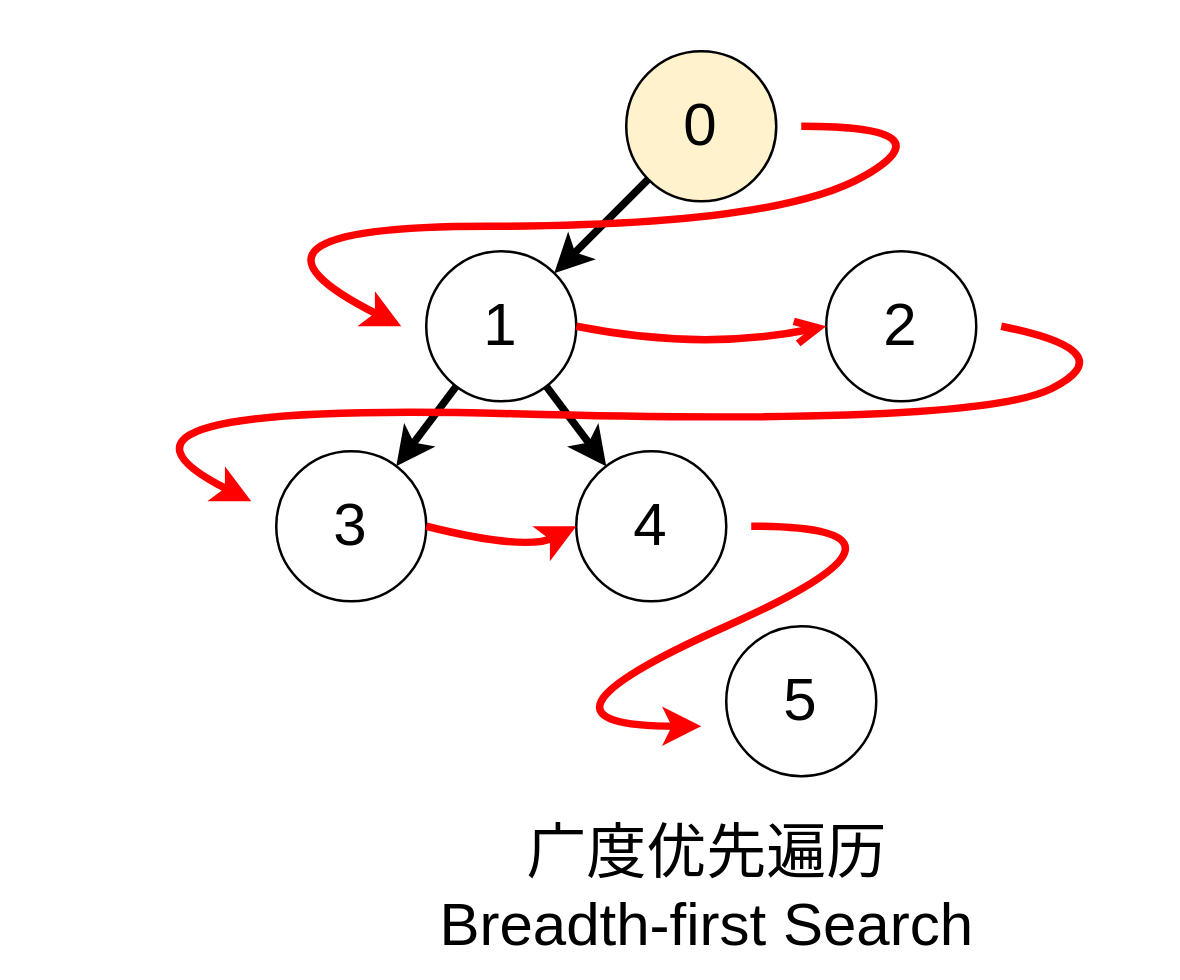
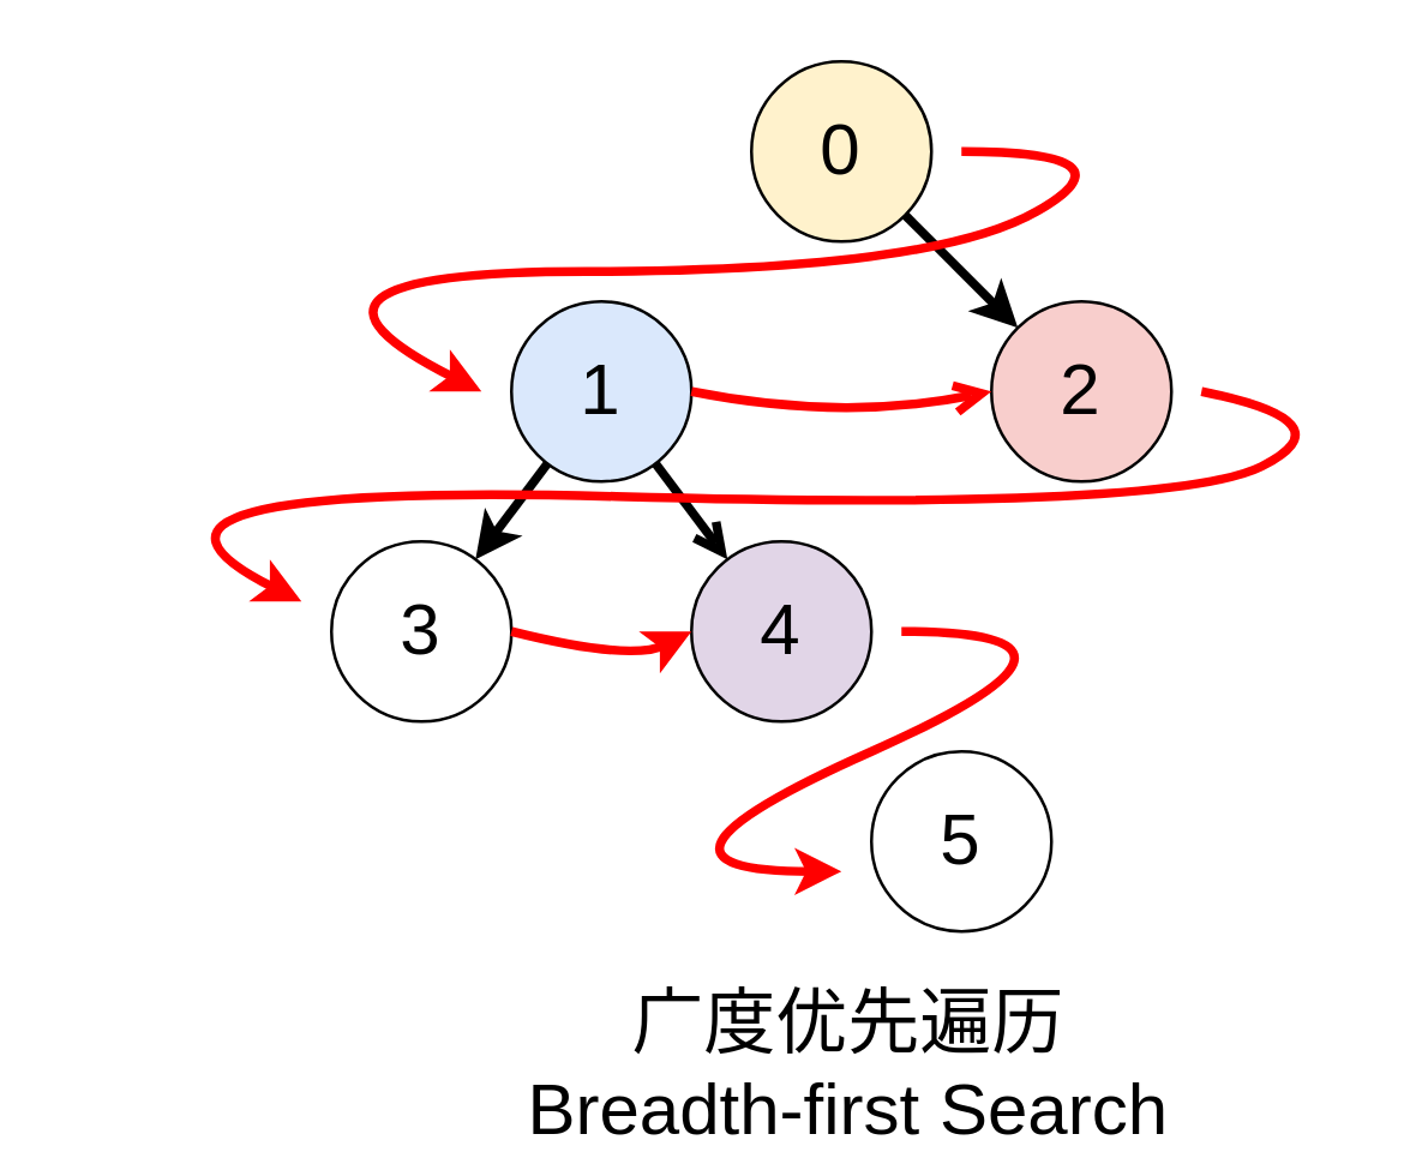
  <mxCell id="0" />
  <mxCell id="1" parent="0" />
- <mxCell id="2" style="rounded=0;orthogonalLoop=1;jettySize=auto;html=1;fontSize=24;strokeWidth=3;" parent="1" source="4" target="7" edge="1"><mxGeometry relative="1" as="geometry" /></mxCell>
+ <mxCell id="3" style="rounded=0;orthogonalLoop=1;jettySize=auto;html=1;fontSize=24;strokeWidth=3;" parent="1" source="4" target="8" edge="1"><mxGeometry relative="1" as="geometry" /></mxCell>
  <mxCell id="4" value="0" style="ellipse;whiteSpace=wrap;html=1;aspect=fixed;fontSize=24;fillColor=#fff2cc;" parent="1" vertex="1"><mxGeometry x="250" width="60" height="60" as="geometry" y="20" /></mxCell>
- <mxCell id="5" style="rounded=0;orthogonalLoop=1;jettySize=auto;html=1;fontSize=24;strokeWidth=3;" parent="1" source="7" target="10" edge="1"><mxGeometry relative="1" as="geometry" /></mxCell>
+ <mxCell id="5" style="rounded=0;orthogonalLoop=1;jettySize=auto;html=1;fontSize=24;strokeWidth=3;endArrow=open;" parent="1" source="7" target="10" edge="1"><mxGeometry relative="1" as="geometry" /></mxCell>
  <mxCell id="6" style="rounded=0;orthogonalLoop=1;jettySize=auto;html=1;fontSize=24;strokeWidth=3;" parent="1" source="7" target="9" edge="1"><mxGeometry relative="1" as="geometry" /></mxCell>
- <mxCell id="7" value="1" style="ellipse;whiteSpace=wrap;html=1;aspect=fixed;fontSize=24;" parent="1" vertex="1"><mxGeometry x="170" y="100" width="60" height="60" as="geometry" /></mxCell>
- <mxCell id="8" value="2" style="ellipse;whiteSpace=wrap;html=1;aspect=fixed;fontSize=24;" parent="1" vertex="1"><mxGeometry x="330" y="100" width="60" height="60" as="geometry" /></mxCell>
+ <mxCell id="7" value="1" style="ellipse;whiteSpace=wrap;html=1;aspect=fixed;fontSize=24;fillColor=#dae8fc;" parent="1" vertex="1"><mxGeometry x="170" y="100" width="60" height="60" as="geometry" /></mxCell>
+ <mxCell id="8" value="2" style="ellipse;whiteSpace=wrap;html=1;aspect=fixed;fontSize=24;fillColor=#f8cecc;" parent="1" vertex="1"><mxGeometry x="330" y="100" width="60" height="60" as="geometry" /></mxCell>
  <mxCell id="9" value="3" style="ellipse;whiteSpace=wrap;html=1;aspect=fixed;fontSize=24;" parent="1" vertex="1"><mxGeometry x="110" y="180" width="60" height="60" as="geometry" /></mxCell>
- <mxCell id="10" value="4" style="ellipse;whiteSpace=wrap;html=1;aspect=fixed;fontSize=24;" parent="1" vertex="1"><mxGeometry x="230" y="180" width="60" height="60" as="geometry" /></mxCell>
+ <mxCell id="10" value="4" style="ellipse;whiteSpace=wrap;html=1;aspect=fixed;fontSize=24;fillColor=#e1d5e7;" parent="1" vertex="1"><mxGeometry x="230" y="180" width="60" height="60" as="geometry" /></mxCell>
  <mxCell id="11" value="5" style="ellipse;whiteSpace=wrap;html=1;aspect=fixed;fontSize=24;" parent="1" vertex="1"><mxGeometry x="290" y="250" width="60" height="60" as="geometry" /></mxCell>
  <mxCell id="12" value="" style="curved=1;endArrow=classic;html=1;rounded=0;strokeColor=#FF0000;strokeWidth=3;" parent="1" edge="1"><mxGeometry width="50" height="50" relative="1" as="geometry"><mxPoint x="320" y="50" as="sourcePoint" /><mxPoint x="160" y="130" as="targetPoint" /><Array as="points"><mxPoint x="380" y="50" /><mxPoint x="310" y="90" /><mxPoint x="80" y="90" /></Array></mxGeometry></mxCell>
  <mxCell id="13" value="" style="curved=1;endArrow=open;html=1;rounded=0;exitX=1;exitY=0.5;exitDx=0;exitDy=0;entryX=0;entryY=0.5;entryDx=0;entryDy=0;strokeColor=#FF0000;strokeWidth=3;" parent="1" source="7" target="8" edge="1"><mxGeometry width="50" height="50" relative="1" as="geometry"><mxPoint x="240" y="140" as="sourcePoint" /><mxPoint x="320" y="120" as="targetPoint" /><Array as="points"><mxPoint x="280" y="140" /></Array></mxGeometry></mxCell>
  <mxCell id="14" value="" style="curved=1;endArrow=classic;html=1;rounded=0;strokeColor=#FF0000;strokeWidth=3;" parent="1" edge="1"><mxGeometry width="50" height="50" relative="1" as="geometry"><mxPoint x="400" y="130" as="sourcePoint" /><mxPoint x="100" y="200" as="targetPoint" /><Array as="points"><mxPoint x="450" y="140" /><mxPoint x="390" y="170" /><mxPoint x="20" y="160" /></Array></mxGeometry></mxCell>
  <mxCell id="15" value="" style="curved=1;endArrow=classic;html=1;rounded=0;exitX=1;exitY=0.5;exitDx=0;exitDy=0;entryX=0;entryY=0.5;entryDx=0;entryDy=0;strokeColor=#FF0000;strokeWidth=3;" parent="1" source="9" target="10" edge="1"><mxGeometry width="50" height="50" relative="1" as="geometry"><mxPoint x="180" y="240" as="sourcePoint" /><mxPoint x="230" y="190" as="targetPoint" /><Array as="points"><mxPoint x="210" y="220" /></Array></mxGeometry></mxCell>
  <mxCell id="16" value="" style="curved=1;endArrow=classic;html=1;rounded=0;strokeColor=#FF0000;strokeWidth=3;" parent="1" edge="1"><mxGeometry width="50" height="50" relative="1" as="geometry"><mxPoint x="300" y="210" as="sourcePoint" /><mxPoint x="280" y="290" as="targetPoint" /><Array as="points"><mxPoint x="380" y="210" /><mxPoint x="200" y="290" /></Array></mxGeometry></mxCell>
  <mxCell id="17" value="&lt;font style=&quot;font-size: 24px;&quot;&gt;广度优先遍历&lt;br&gt;Breadth-first Search&lt;/font&gt;" style="text;html=1;strokeColor=none;fillColor=none;align=center;verticalAlign=middle;whiteSpace=wrap;rounded=0;" parent="1" vertex="1"><mxGeometry x="140" y="340" width="285" height="30" as="geometry" /></mxCell>
